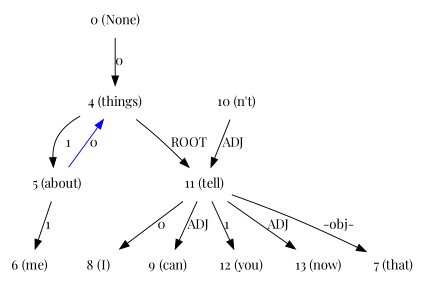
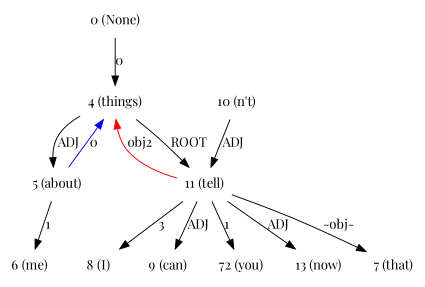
  digraph {
    fontname="Playfair Display"
    node [fontname="Playfair Display" shape=plaintext]
    edge [dir=forward fontname="Playfair Display"]
    n1 [label="0 (None)"]
    n2 [label="4 (things)"]
    n3 [label="11 (tell)"]
    n4 [label="5 (about)"]
    n5 [label="7 (that)"]
    n6 [label="8 (I)"]
    n7 [label="9 (can)"]
-   n8 [label="12 (you)"]
+   n8 [label="72 (you)"]
    n9 [label="13 (now)"]
    n10 [label="6 (me)"]
    n11 [label="10 (n't)"]
    n1 -> n2 [label=0]
    n2 -> n3 [label=ROOT]
-   n2 -> n4 [label=1]
+   n2 -> n4 [label=ADJ]
+   n3 -> n2 [color=red label=obj2]
    n3 -> n5 [label="-obj-"]
-   n3 -> n6 [label=0]
+   n3 -> n6 [label=3]
    n3 -> n7 [label=ADJ]
    n3 -> n8 [label=1]
    n3 -> n9 [label=ADJ]
    n4 -> n2 [color=blue label=0]
    n4 -> n10 [label=1]
    n11 -> n3 [label=ADJ]
  }
